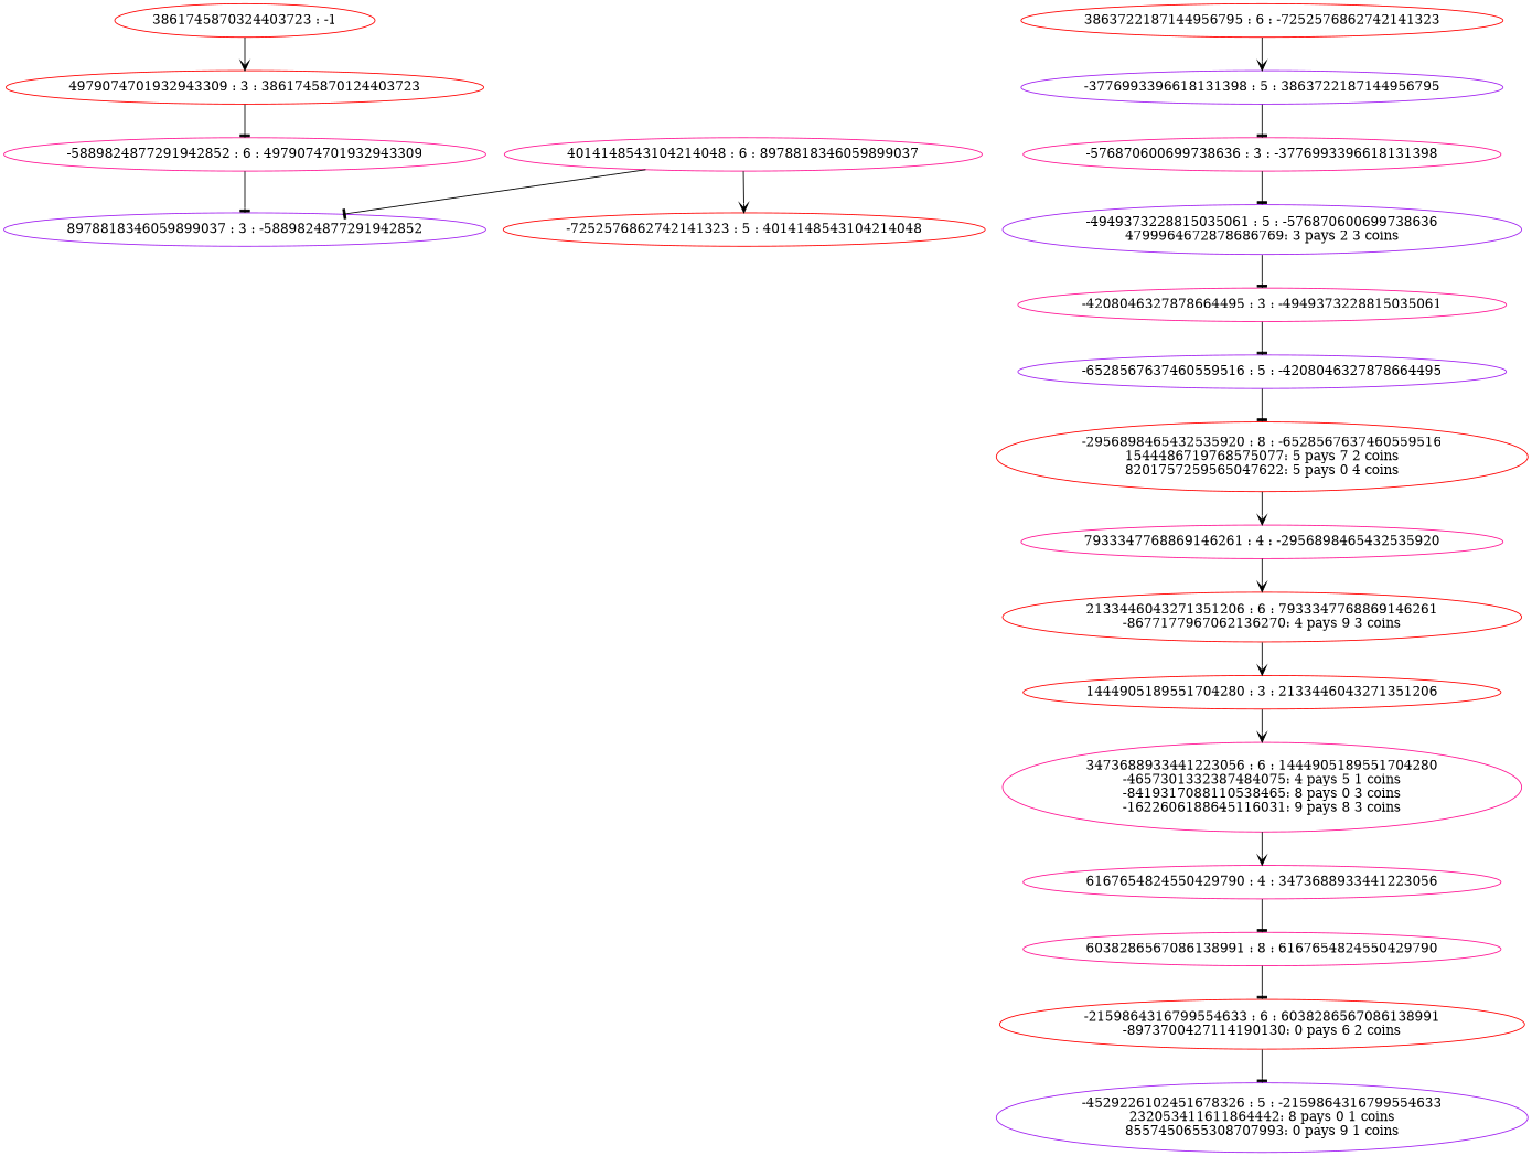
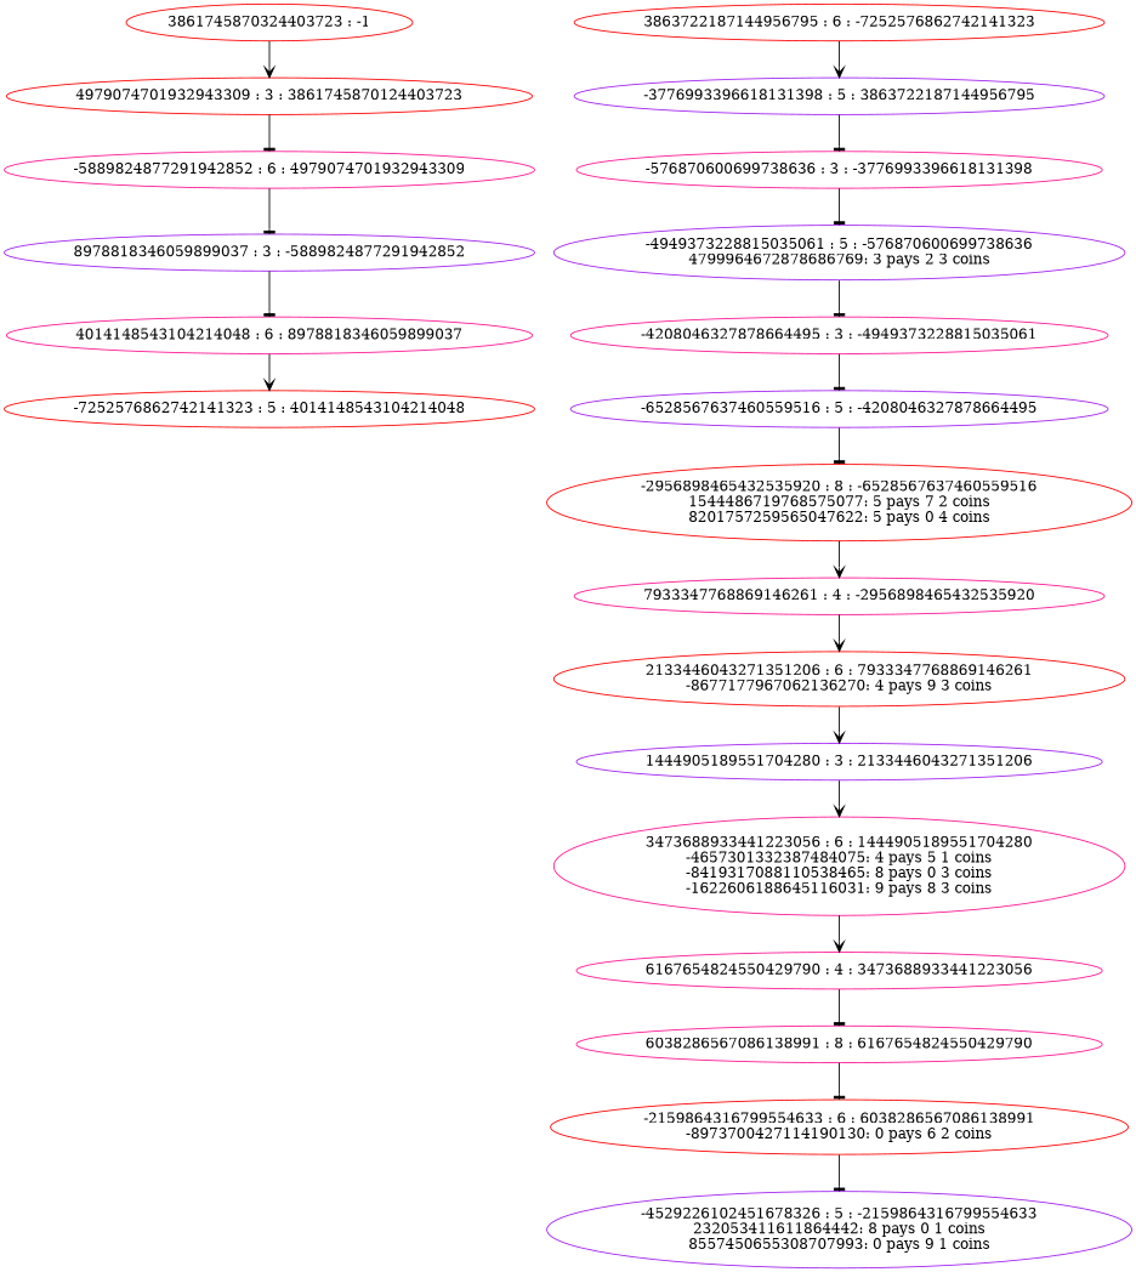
  digraph {
    node [color=red]
    edge [arrowhead=tee]
    n1 [label="3861745870324403723 : -1"]
    n2 [label="4979074701932943309 : 3 : 3861745870124403723\n"]
    n3 [color=deeppink label="-5889824877291942852 : 6 : 4979074701932943309\n"]
    n4 [color=purple label="8978818346059899037 : 3 : -5889824877291942852\n"]
    n5 [color=deeppink label="4014148543104214048 : 6 : 8978818346059899037\n"]
    n6 [label="-7252576862742141323 : 5 : 4014148543104214048\n"]
    n7 [label="3863722187144956795 : 6 : -7252576862742141323\n"]
    n8 [color=purple label="-3776993396618131398 : 5 : 3863722187144956795\n"]
    n9 [color=deeppink label="-576870600699738636 : 3 : -3776993396618131398\n"]
    n10 [color=purple label="-4949373228815035061 : 5 : -576870600699738636\n4799964672878686769: 3 pays 2 3 coins\n"]
    n11 [color=deeppink label="-4208046327878664495 : 3 : -4949373228815035061\n"]
    n12 [color=purple label="-6528567637460559516 : 5 : -4208046327878664495\n"]
    n13 [label="-2956898465432535920 : 8 : -6528567637460559516\n1544486719768575077: 5 pays 7 2 coins\n8201757259565047622: 5 pays 0 4 coins\n"]
    n14 [color=deeppink label="7933347768869146261 : 4 : -2956898465432535920\n"]
    n15 [label="2133446043271351206 : 6 : 7933347768869146261\n-8677177967062136270: 4 pays 9 3 coins\n"]
-   n16 [label="1444905189551704280 : 3 : 2133446043271351206\n"]
+   n16 [color=purple label="1444905189551704280 : 3 : 2133446043271351206\n"]
    n17 [color=deeppink label="3473688933441223056 : 6 : 1444905189551704280\n-4657301332387484075: 4 pays 5 1 coins\n-8419317088110538465: 8 pays 0 3 coins\n-1622606188645116031: 9 pays 8 3 coins\n"]
    n18 [color=deeppink label="6167654824550429790 : 4 : 3473688933441223056\n"]
    n19 [color=deeppink label="6038286567086138991 : 8 : 6167654824550429790\n"]
    n20 [label="-2159864316799554633 : 6 : 6038286567086138991\n-8973700427114190130: 0 pays 6 2 coins\n"]
    n21 [color=purple label="-4529226102451678326 : 5 : -2159864316799554633\n232053411611864442: 8 pays 0 1 coins\n8557450655308707993: 0 pays 9 1 coins\n"]
    n1 -> n2 [arrowhead=vee]
    n2 -> n3
    n3 -> n4
-   n5 -> n4
+   n4 -> n5
    n5 -> n6 [arrowhead=vee]
    n7 -> n8 [arrowhead=vee]
    n8 -> n9
    n9 -> n10
    n10 -> n11
    n11 -> n12
    n12 -> n13
    n13 -> n14 [arrowhead=vee]
    n14 -> n15 [arrowhead=vee]
    n15 -> n16 [arrowhead=vee]
    n16 -> n17 [arrowhead=vee]
    n17 -> n18 [arrowhead=vee]
    n18 -> n19
    n19 -> n20
    n20 -> n21
  }
